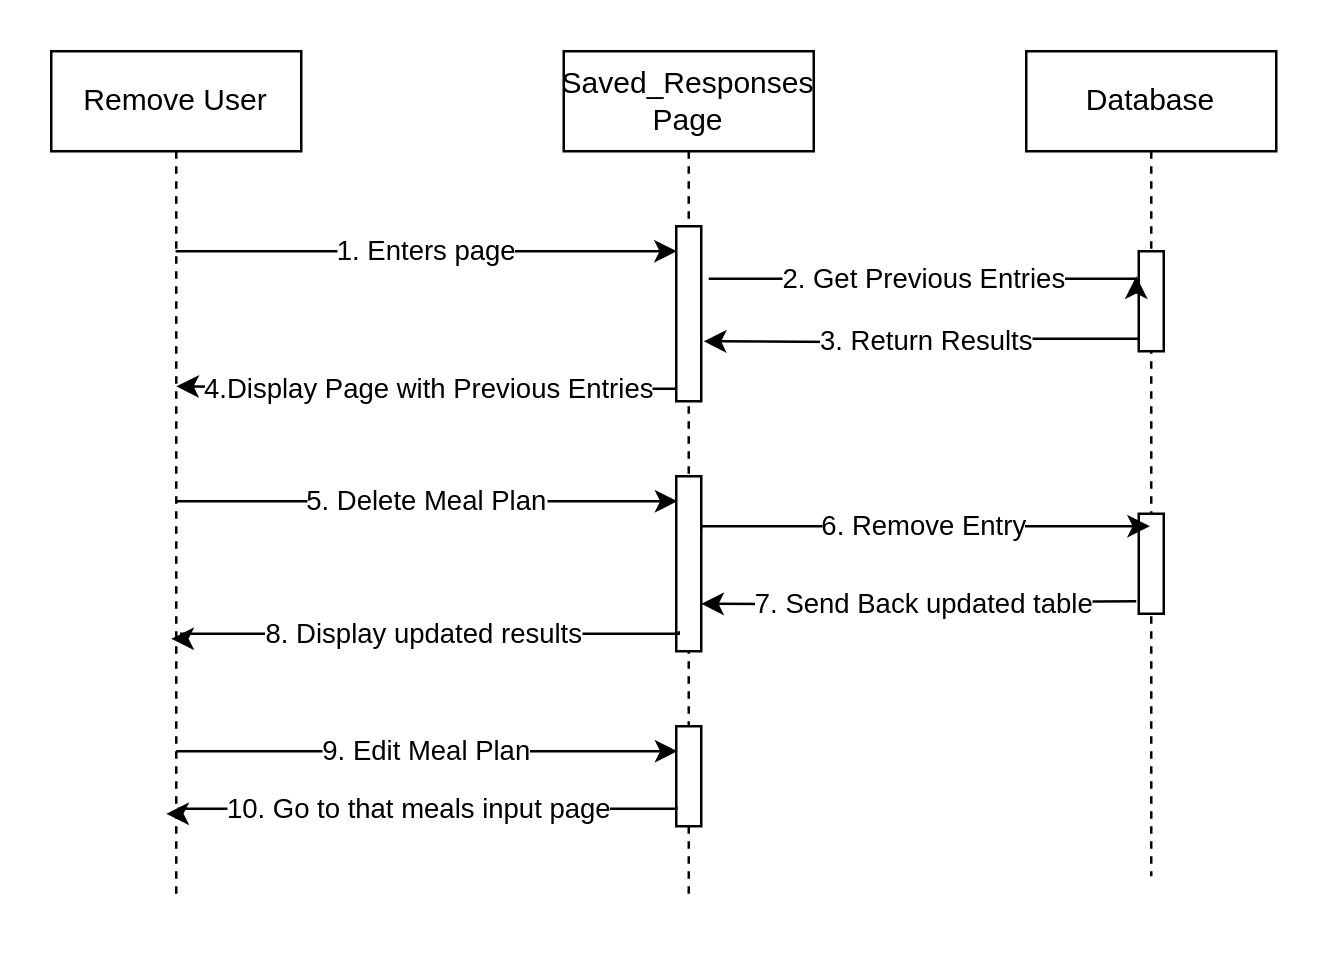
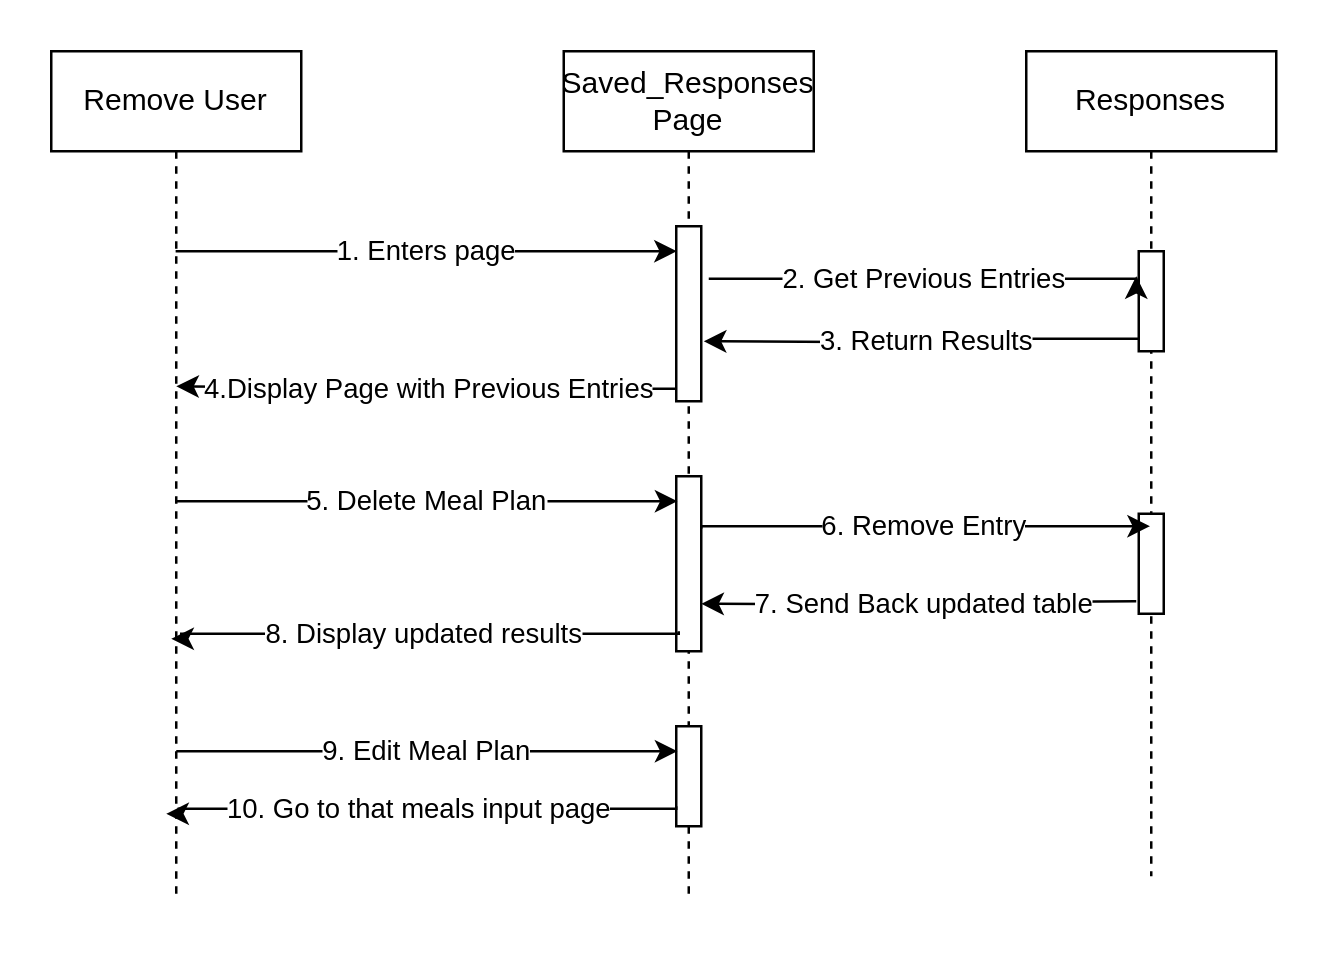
  <mxCell id="0" />
  <mxCell id="1" parent="0" />
  <mxCell id="2" value="Remove User" style="shape=umlLifeline;perimeter=lifelinePerimeter;whiteSpace=wrap;html=1;container=1;dropTarget=0;collapsible=0;recursiveResize=0;outlineConnect=0;portConstraint=eastwest;newEdgeStyle={&quot;edgeStyle&quot;:&quot;elbowEdgeStyle&quot;,&quot;elbow&quot;:&quot;vertical&quot;,&quot;curved&quot;:0,&quot;rounded&quot;:0};" parent="1" vertex="1"><mxGeometry x="20" y="20" width="100" height="340" as="geometry" /></mxCell>
  <mxCell id="3" value="Saved_Responses&lt;br&gt;Page" style="shape=umlLifeline;perimeter=lifelinePerimeter;whiteSpace=wrap;html=1;container=1;dropTarget=0;collapsible=0;recursiveResize=0;outlineConnect=0;portConstraint=eastwest;newEdgeStyle={&quot;edgeStyle&quot;:&quot;elbowEdgeStyle&quot;,&quot;elbow&quot;:&quot;vertical&quot;,&quot;curved&quot;:0,&quot;rounded&quot;:0};" parent="1" vertex="1"><mxGeometry x="225" y="20" width="100" height="340" as="geometry" /></mxCell>
  <mxCell id="4" value="" style="html=1;points=[[0,0,0,0,5],[0,1,0,0,-5],[1,0,0,0,5],[1,1,0,0,-5]];perimeter=orthogonalPerimeter;outlineConnect=0;targetShapes=umlLifeline;portConstraint=eastwest;newEdgeStyle={&quot;curved&quot;:0,&quot;rounded&quot;:0};" parent="3" vertex="1"><mxGeometry x="45" y="70" width="10" height="70" as="geometry" /></mxCell>
  <mxCell id="5" value="" style="html=1;points=[[0,0,0,0,5],[0,1,0,0,-5],[1,0,0,0,5],[1,1,0,0,-5]];perimeter=orthogonalPerimeter;outlineConnect=0;targetShapes=umlLifeline;portConstraint=eastwest;newEdgeStyle={&quot;curved&quot;:0,&quot;rounded&quot;:0};" parent="3" vertex="1"><mxGeometry x="45" y="170" width="10" height="70" as="geometry" /></mxCell>
  <mxCell id="6" value="" style="html=1;points=[[0,0,0,0,5],[0,1,0,0,-5],[1,0,0,0,5],[1,1,0,0,-5]];perimeter=orthogonalPerimeter;outlineConnect=0;targetShapes=umlLifeline;portConstraint=eastwest;newEdgeStyle={&quot;curved&quot;:0,&quot;rounded&quot;:0};" parent="3" vertex="1"><mxGeometry x="45" y="270" width="10" height="40" as="geometry" /></mxCell>
- <mxCell id="7" value="Database" style="shape=umlLifeline;perimeter=lifelinePerimeter;whiteSpace=wrap;html=1;container=1;dropTarget=0;collapsible=0;recursiveResize=0;outlineConnect=0;portConstraint=eastwest;newEdgeStyle={&quot;edgeStyle&quot;:&quot;elbowEdgeStyle&quot;,&quot;elbow&quot;:&quot;vertical&quot;,&quot;curved&quot;:0,&quot;rounded&quot;:0};" parent="1" vertex="1"><mxGeometry x="410" y="20" width="100" height="330" as="geometry" /></mxCell>
+ <mxCell id="7" value="Responses" style="shape=umlLifeline;perimeter=lifelinePerimeter;whiteSpace=wrap;html=1;container=1;dropTarget=0;collapsible=0;recursiveResize=0;outlineConnect=0;portConstraint=eastwest;newEdgeStyle={&quot;edgeStyle&quot;:&quot;elbowEdgeStyle&quot;,&quot;elbow&quot;:&quot;vertical&quot;,&quot;curved&quot;:0,&quot;rounded&quot;:0};" parent="1" vertex="1"><mxGeometry x="410" y="20" width="100" height="330" as="geometry" /></mxCell>
  <mxCell id="8" value="" style="html=1;points=[[0,0,0,0,5],[0,1,0,0,-5],[1,0,0,0,5],[1,1,0,0,-5]];perimeter=orthogonalPerimeter;outlineConnect=0;targetShapes=umlLifeline;portConstraint=eastwest;newEdgeStyle={&quot;curved&quot;:0,&quot;rounded&quot;:0};" parent="7" vertex="1"><mxGeometry x="45" y="80" width="10" height="40" as="geometry" /></mxCell>
  <mxCell id="9" value="" style="html=1;points=[[0,0,0,0,5],[0,1,0,0,-5],[1,0,0,0,5],[1,1,0,0,-5]];perimeter=orthogonalPerimeter;outlineConnect=0;targetShapes=umlLifeline;portConstraint=eastwest;newEdgeStyle={&quot;curved&quot;:0,&quot;rounded&quot;:0};" parent="7" vertex="1"><mxGeometry x="45" y="185" width="10" height="40" as="geometry" /></mxCell>
  <mxCell id="10" value="1. Enters page" style="edgeStyle=elbowEdgeStyle;rounded=0;orthogonalLoop=1;jettySize=auto;html=1;elbow=vertical;curved=0;entryX=0;entryY=0;entryDx=0;entryDy=5;entryPerimeter=0;" parent="1" edge="1"><mxGeometry relative="1" as="geometry"><mxPoint x="69.75" y="100" as="sourcePoint" /><mxPoint x="270.25" y="100" as="targetPoint" /></mxGeometry></mxCell>
  <mxCell id="11" value="4.Display Page with Previous Entries" style="edgeStyle=orthogonalEdgeStyle;rounded=0;orthogonalLoop=1;jettySize=auto;html=1;curved=0;exitX=0;exitY=1;exitDx=0;exitDy=-5;exitPerimeter=0;" parent="1" source="4" edge="1"><mxGeometry relative="1" as="geometry"><mxPoint x="70" y="154" as="targetPoint" /><mxPoint x="269.5" y="151" as="sourcePoint" /></mxGeometry></mxCell>
  <mxCell id="12" value="2. Get Previous Entries" style="edgeStyle=elbowEdgeStyle;rounded=0;orthogonalLoop=1;jettySize=auto;html=1;elbow=vertical;curved=0;" parent="1" edge="1"><mxGeometry relative="1" as="geometry"><mxPoint x="283" y="111" as="sourcePoint" /><mxPoint x="454" y="110" as="targetPoint" /></mxGeometry></mxCell>
  <mxCell id="13" value="3. Return Results" style="edgeStyle=orthogonalEdgeStyle;rounded=0;orthogonalLoop=1;jettySize=auto;html=1;curved=0;exitX=0;exitY=1;exitDx=0;exitDy=-5;exitPerimeter=0;" parent="1" source="8" edge="1"><mxGeometry x="-0.003" relative="1" as="geometry"><mxPoint x="281" y="136" as="targetPoint" /><Array as="points" /><mxPoint x="1" as="offset" /></mxGeometry></mxCell>
  <mxCell id="14" value="5. Delete Meal Plan" style="edgeStyle=elbowEdgeStyle;rounded=0;orthogonalLoop=1;jettySize=auto;html=1;elbow=vertical;curved=0;entryX=0;entryY=0;entryDx=0;entryDy=5;entryPerimeter=0;" parent="1" edge="1"><mxGeometry relative="1" as="geometry"><mxPoint x="70" y="200" as="sourcePoint" /><mxPoint x="270.5" y="200" as="targetPoint" /></mxGeometry></mxCell>
  <mxCell id="15" value="6. Remove Entry" style="edgeStyle=elbowEdgeStyle;rounded=0;orthogonalLoop=1;jettySize=auto;html=1;elbow=vertical;curved=0;" parent="1" target="7" edge="1"><mxGeometry relative="1" as="geometry"><mxPoint x="280" y="211" as="sourcePoint" /><mxPoint x="430" y="210" as="targetPoint" /><Array as="points"><mxPoint x="460" y="210" /></Array></mxGeometry></mxCell>
  <mxCell id="16" value="7. Send Back updated table" style="edgeStyle=orthogonalEdgeStyle;rounded=0;orthogonalLoop=1;jettySize=auto;html=1;curved=0;exitX=0;exitY=1;exitDx=0;exitDy=-5;exitPerimeter=0;" parent="1" edge="1"><mxGeometry x="-0.023" y="1" relative="1" as="geometry"><mxPoint x="280" y="241" as="targetPoint" /><Array as="points" /><mxPoint as="offset" /><mxPoint x="454" y="240" as="sourcePoint" /></mxGeometry></mxCell>
  <mxCell id="17" value="8. Display updated results" style="edgeStyle=orthogonalEdgeStyle;rounded=0;orthogonalLoop=1;jettySize=auto;html=1;curved=0;" parent="1" edge="1"><mxGeometry x="0.004" relative="1" as="geometry"><mxPoint x="68" y="255" as="targetPoint" /><mxPoint x="271" y="252" as="sourcePoint" /><Array as="points"><mxPoint x="271" y="253" /><mxPoint x="72" y="253" /></Array><mxPoint as="offset" /></mxGeometry></mxCell>
  <mxCell id="18" value="9. Edit Meal Plan" style="edgeStyle=elbowEdgeStyle;rounded=0;orthogonalLoop=1;jettySize=auto;html=1;elbow=vertical;curved=0;entryX=0;entryY=0;entryDx=0;entryDy=5;entryPerimeter=0;" parent="1" edge="1"><mxGeometry x="-0.003" relative="1" as="geometry"><mxPoint x="70" y="300" as="sourcePoint" /><mxPoint x="270.5" y="300" as="targetPoint" /><mxPoint as="offset" /></mxGeometry></mxCell>
  <mxCell id="19" value="10. Go to that meals input page" style="edgeStyle=orthogonalEdgeStyle;rounded=0;orthogonalLoop=1;jettySize=auto;html=1;curved=0;" parent="1" edge="1"><mxGeometry x="0.004" relative="1" as="geometry"><mxPoint x="66" y="325" as="targetPoint" /><mxPoint x="270" y="322" as="sourcePoint" /><Array as="points"><mxPoint x="270" y="323" /><mxPoint x="71" y="323" /></Array><mxPoint as="offset" /></mxGeometry></mxCell>
